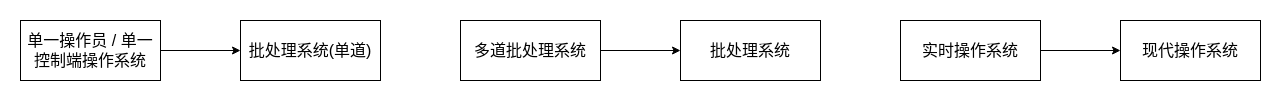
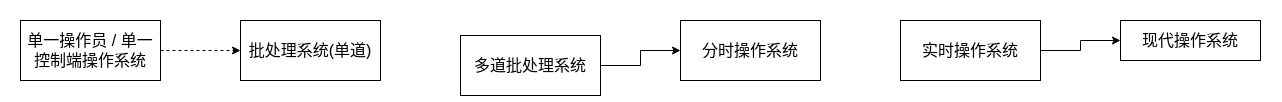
  <mxCell id="0" />
  <mxCell id="1" parent="0" />
- <mxCell id="2" value="" style="edgeStyle=orthogonalEdgeStyle;rounded=0;orthogonalLoop=1;jettySize=auto;html=1;" edge="1" parent="1" source="3" target="4"><mxGeometry relative="1" as="geometry" /></mxCell>
+ <mxCell id="2" value="" style="edgeStyle=orthogonalEdgeStyle;rounded=0;orthogonalLoop=1;jettySize=auto;html=1;dashed=1;" edge="1" parent="1" source="3" target="4"><mxGeometry relative="1" as="geometry" /></mxCell>
  <mxCell id="3" value="单一操作员 / 单一控制端操作系统" style="rounded=0;whiteSpace=wrap;html=1;fontSize=16;" vertex="1" parent="1"><mxGeometry x="20" y="20" width="140" height="60" as="geometry" /></mxCell>
  <mxCell id="4" value="批处理系统(单道)" style="rounded=0;whiteSpace=wrap;html=1;fontSize=16;" vertex="1" parent="1"><mxGeometry x="240" y="20" width="140" height="60" as="geometry" /></mxCell>
  <mxCell id="5" value="" style="edgeStyle=orthogonalEdgeStyle;rounded=0;orthogonalLoop=1;jettySize=auto;html=1;" edge="1" parent="1" source="6" target="7"><mxGeometry relative="1" as="geometry" /></mxCell>
- <mxCell id="6" value="多道批处理系统" style="rounded=0;whiteSpace=wrap;html=1;fontSize=16;" vertex="1" parent="1"><mxGeometry x="460" y="20" width="140" height="60" as="geometry" /></mxCell>
- <mxCell id="7" value="批处理系统" style="rounded=0;whiteSpace=wrap;html=1;fontSize=16;" vertex="1" parent="1"><mxGeometry x="680" y="20" width="140" height="60" as="geometry" /></mxCell>
+ <mxCell id="6" value="多道批处理系统" style="rounded=0;whiteSpace=wrap;html=1;fontSize=16;" vertex="1" parent="1"><mxGeometry x="460" y="35" width="140" height="60" as="geometry" /></mxCell>
+ <mxCell id="7" value="分时操作系统" style="rounded=0;whiteSpace=wrap;html=1;fontSize=16;" vertex="1" parent="1"><mxGeometry x="680" y="20" width="140" height="60" as="geometry" /></mxCell>
  <mxCell id="8" value="" style="edgeStyle=orthogonalEdgeStyle;rounded=0;orthogonalLoop=1;jettySize=auto;html=1;" edge="1" parent="1" source="9" target="10"><mxGeometry relative="1" as="geometry" /></mxCell>
  <mxCell id="9" value="实时操作系统" style="rounded=0;whiteSpace=wrap;html=1;fontSize=16;" vertex="1" parent="1"><mxGeometry x="900" y="20" width="140" height="60" as="geometry" /></mxCell>
- <mxCell id="10" value="现代操作系统" style="rounded=0;whiteSpace=wrap;html=1;fontSize=16;" vertex="1" parent="1"><mxGeometry x="1120" y="20" width="140" height="60" as="geometry" /></mxCell>
+ <mxCell id="10" value="现代操作系统" style="rounded=0;whiteSpace=wrap;html=1;fontSize=16;" vertex="1" parent="1"><mxGeometry x="1120" y="20" width="140" height="40" as="geometry" /></mxCell>
